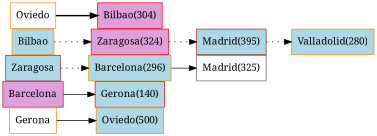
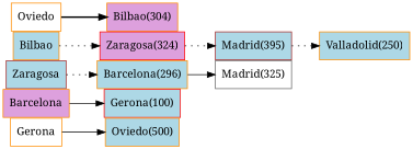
  digraph {
    fontname="Noto Serif"
    nodesep=0
    rankdir=LR
    node [color=darkorange fillcolor=lightblue fontname="Noto Serif" shape=rectangle style=filled]
    edge [fontname="Noto Serif" style=invis]
    Oviedo [fillcolor=white]
    Bilbao
    Zaragosa [color=brown]
-   Barcelona [color=brown fillcolor=plum]
+   Barcelona [fillcolor=plum]
    Gerona [fillcolor=white]
-   "Bilbao(304)" [color=red fillcolor=plum]
+   "Bilbao(304)" [fillcolor=plum]
    "Zaragosa(324)" [color=red fillcolor=plum]
    "Barcelona(296)"
-   "Gerona(100)" [color=red label="Gerona(140)"]
+   "Gerona(100)" [color=red]
    "Oviedo(500)"
    "Madrid(395)" [color=brown]
-   "Valladolid(280)"
+   "Valladolid(280)" [label="Valladolid(250)"]
    "Madrid(325)" [color=gray40 fillcolor=white]
    subgraph sub_1 {
      rank=same
      Oviedo
      Bilbao
      Zaragosa
      Barcelona
      Gerona
    }
    Oviedo -> Bilbao
    Oviedo -> "Bilbao(304)" [style=bold]
    Bilbao -> Zaragosa
    Bilbao -> "Zaragosa(324)" [style=dotted]
    Zaragosa -> Barcelona
    Zaragosa -> "Barcelona(296)" [style=dotted]
    Barcelona -> Gerona
    Barcelona -> "Gerona(100)" [style=solid]
    Gerona -> "Oviedo(500)" [style=solid]
    "Zaragosa(324)" -> "Madrid(395)" [style=dotted]
    "Barcelona(296)" -> "Madrid(325)" [style=solid]
    "Madrid(395)" -> "Valladolid(280)" [style=dotted]
  }
